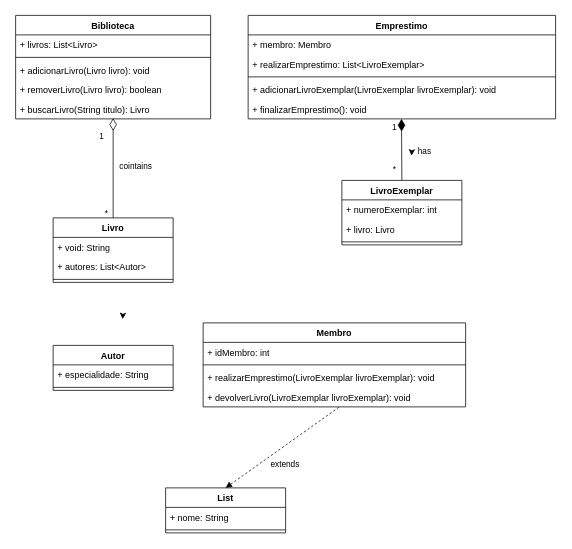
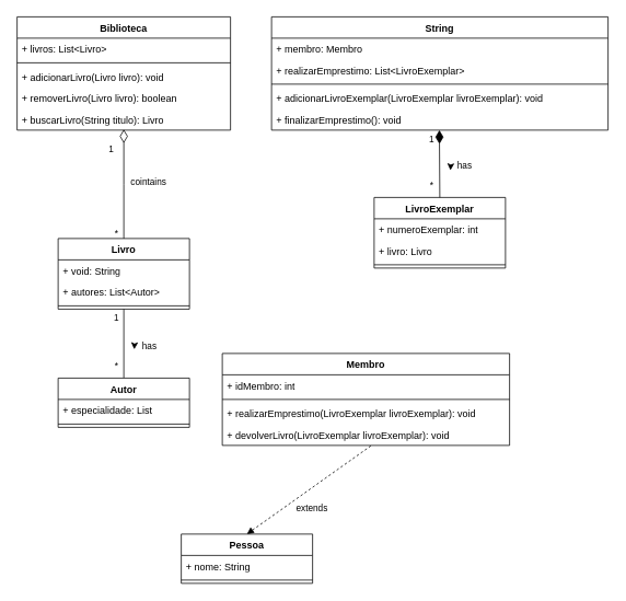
  <mxCell id="0" />
  <mxCell id="1" parent="0" />
  <mxCell id="2" value="Biblioteca" style="swimlane;fontStyle=1;align=center;verticalAlign=top;childLayout=stackLayout;horizontal=1;startSize=26;horizontalStack=0;resizeParent=1;resizeParentMax=0;resizeLast=0;collapsible=1;marginBottom=0;whiteSpace=wrap;html=1;" vertex="1" parent="1"><mxGeometry x="20" y="20" width="260" height="138" as="geometry" /></mxCell>
  <mxCell id="3" value="+ livros: List&amp;lt;Livro&amp;gt;" style="text;strokeColor=none;fillColor=none;align=left;verticalAlign=top;spacingLeft=4;spacingRight=4;overflow=hidden;rotatable=0;points=[[0,0.5],[1,0.5]];portConstraint=eastwest;whiteSpace=wrap;html=1;" vertex="1" parent="2"><mxGeometry y="26" width="260" height="26" as="geometry" /></mxCell>
  <mxCell id="4" value="" style="line;strokeWidth=1;fillColor=none;align=left;verticalAlign=middle;spacingTop=-1;spacingLeft=3;spacingRight=3;rotatable=0;labelPosition=right;points=[];portConstraint=eastwest;strokeColor=inherit;" vertex="1" parent="2"><mxGeometry y="52" width="260" height="8" as="geometry" /></mxCell>
  <mxCell id="5" value="+ adicionarLivro(Livro livro): void" style="text;strokeColor=none;fillColor=none;align=left;verticalAlign=top;spacingLeft=4;spacingRight=4;overflow=hidden;rotatable=0;points=[[0,0.5],[1,0.5]];portConstraint=eastwest;whiteSpace=wrap;html=1;" vertex="1" parent="2"><mxGeometry y="60" width="260" height="26" as="geometry" /></mxCell>
  <mxCell id="6" value="+ removerLivro(Livro livro): boolean" style="text;strokeColor=none;fillColor=none;align=left;verticalAlign=top;spacingLeft=4;spacingRight=4;overflow=hidden;rotatable=0;points=[[0,0.5],[1,0.5]];portConstraint=eastwest;whiteSpace=wrap;html=1;" vertex="1" parent="2"><mxGeometry y="86" width="260" height="26" as="geometry" /></mxCell>
  <mxCell id="7" value="+ buscarLivro(String titulo): Livro" style="text;strokeColor=none;fillColor=none;align=left;verticalAlign=top;spacingLeft=4;spacingRight=4;overflow=hidden;rotatable=0;points=[[0,0.5],[1,0.5]];portConstraint=eastwest;whiteSpace=wrap;html=1;" vertex="1" parent="2"><mxGeometry y="112" width="260" height="26" as="geometry" /></mxCell>
  <mxCell id="8" value="1" style="endArrow=none;html=1;endSize=12;startArrow=diamondThin;startSize=14;startFill=0;edgeStyle=orthogonalEdgeStyle;align=left;verticalAlign=bottom;rounded=0;exitX=0.5;exitY=0.962;exitDx=0;exitDy=0;exitPerimeter=0;endFill=0;" edge="1" parent="1" source="7"><mxGeometry x="-0.506" y="-20" relative="1" as="geometry"><mxPoint x="160" y="270" as="sourcePoint" /><mxPoint x="150" y="290" as="targetPoint" /><mxPoint as="offset" /></mxGeometry></mxCell>
  <mxCell id="9" value="cointains" style="edgeLabel;html=1;align=center;verticalAlign=middle;resizable=0;points=[];" vertex="1" connectable="0" parent="8"><mxGeometry x="0.812" y="1" relative="1" as="geometry"><mxPoint x="28" y="-57" as="offset" /></mxGeometry></mxCell>
  <mxCell id="10" value="*&lt;div&gt;&lt;br&gt;&lt;/div&gt;" style="edgeLabel;html=1;align=center;verticalAlign=middle;resizable=0;points=[];" vertex="1" connectable="0" parent="8"><mxGeometry x="0.693" y="-2" relative="1" as="geometry"><mxPoint x="-8" y="21" as="offset" /></mxGeometry></mxCell>
  <mxCell id="11" value="Livro" style="swimlane;fontStyle=1;align=center;verticalAlign=top;childLayout=stackLayout;horizontal=1;startSize=26;horizontalStack=0;resizeParent=1;resizeParentMax=0;resizeLast=0;collapsible=1;marginBottom=0;whiteSpace=wrap;html=1;" vertex="1" parent="1"><mxGeometry x="70" y="290" width="160" height="86" as="geometry" /></mxCell>
  <mxCell id="12" value="+ void: String" style="text;strokeColor=none;fillColor=none;align=left;verticalAlign=top;spacingLeft=4;spacingRight=4;overflow=hidden;rotatable=0;points=[[0,0.5],[1,0.5]];portConstraint=eastwest;whiteSpace=wrap;html=1;" vertex="1" parent="11"><mxGeometry y="26" width="160" height="26" as="geometry" /></mxCell>
  <mxCell id="13" value="+ autores: List&amp;lt;Autor&amp;gt;" style="text;strokeColor=none;fillColor=none;align=left;verticalAlign=top;spacingLeft=4;spacingRight=4;overflow=hidden;rotatable=0;points=[[0,0.5],[1,0.5]];portConstraint=eastwest;whiteSpace=wrap;html=1;" vertex="1" parent="11"><mxGeometry y="52" width="160" height="26" as="geometry" /></mxCell>
  <mxCell id="14" value="" style="line;strokeWidth=1;fillColor=none;align=left;verticalAlign=middle;spacingTop=-1;spacingLeft=3;spacingRight=3;rotatable=0;labelPosition=right;points=[];portConstraint=eastwest;strokeColor=inherit;" vertex="1" parent="11"><mxGeometry y="78" width="160" height="8" as="geometry" /></mxCell>
  <mxCell id="15" style="edgeStyle=orthogonalEdgeStyle;rounded=0;orthogonalLoop=1;jettySize=auto;html=1;" edge="1" parent="1"><mxGeometry relative="1" as="geometry"><mxPoint x="163" y="440" as="targetPoint" /><mxPoint x="163" y="440" as="sourcePoint" /></mxGeometry></mxCell>
+ <mxCell id="16" value="" style="endArrow=none;html=1;rounded=0;align=center;verticalAlign=bottom;labelBackgroundColor=none;exitX=0.5;exitY=1;exitDx=0;exitDy=0;entryX=0.5;entryY=0;entryDx=0;entryDy=0;" edge="1" parent="1" source="11" target="21"><mxGeometry relative="1" as="geometry"><mxPoint x="100" y="632" as="sourcePoint" /><mxPoint x="150" y="630" as="targetPoint" /></mxGeometry></mxCell>
+ <mxCell id="17" value="1" style="edgeLabel;html=1;align=center;verticalAlign=middle;resizable=0;points=[];" vertex="1" connectable="0" parent="16"><mxGeometry x="-0.326" y="-1" relative="1" as="geometry"><mxPoint x="-9" y="-18" as="offset" /></mxGeometry></mxCell>
+ <mxCell id="18" value="has" style="edgeLabel;html=1;align=center;verticalAlign=middle;resizable=0;points=[];" vertex="1" connectable="0" parent="16"><mxGeometry x="-0.25" y="3" relative="1" as="geometry"><mxPoint x="27" y="12" as="offset" /></mxGeometry></mxCell>
+ <mxCell id="19" value="*" style="edgeLabel;html=1;align=center;verticalAlign=middle;resizable=0;points=[];" vertex="1" connectable="0" parent="16"><mxGeometry x="0.619" y="-1" relative="1" as="geometry"><mxPoint x="-9" as="offset" /></mxGeometry></mxCell>
  <mxCell id="20" style="edgeStyle=orthogonalEdgeStyle;rounded=0;orthogonalLoop=1;jettySize=auto;html=1;entryX=1;entryY=0.5;entryDx=0;entryDy=0;" edge="1" parent="1"><mxGeometry relative="1" as="geometry"><mxPoint x="163" y="420" as="sourcePoint" /><mxPoint x="162.755" y="425.005" as="targetPoint" /></mxGeometry></mxCell>
  <mxCell id="21" value="Autor" style="swimlane;fontStyle=1;align=center;verticalAlign=top;childLayout=stackLayout;horizontal=1;startSize=26;horizontalStack=0;resizeParent=1;resizeParentMax=0;resizeLast=0;collapsible=1;marginBottom=0;whiteSpace=wrap;html=1;" vertex="1" parent="1"><mxGeometry x="70" y="460" width="160" height="60" as="geometry" /></mxCell>
- <mxCell id="22" value="+ especialidade: String" style="text;strokeColor=none;fillColor=none;align=left;verticalAlign=top;spacingLeft=4;spacingRight=4;overflow=hidden;rotatable=0;points=[[0,0.5],[1,0.5]];portConstraint=eastwest;whiteSpace=wrap;html=1;" vertex="1" parent="21"><mxGeometry y="26" width="160" height="26" as="geometry" /></mxCell>
+ <mxCell id="22" value="+ especialidade: List" style="text;strokeColor=none;fillColor=none;align=left;verticalAlign=top;spacingLeft=4;spacingRight=4;overflow=hidden;rotatable=0;points=[[0,0.5],[1,0.5]];portConstraint=eastwest;whiteSpace=wrap;html=1;" vertex="1" parent="21"><mxGeometry y="26" width="160" height="26" as="geometry" /></mxCell>
  <mxCell id="23" value="" style="line;strokeWidth=1;fillColor=none;align=left;verticalAlign=middle;spacingTop=-1;spacingLeft=3;spacingRight=3;rotatable=0;labelPosition=right;points=[];portConstraint=eastwest;strokeColor=inherit;" vertex="1" parent="21"><mxGeometry y="52" width="160" height="8" as="geometry" /></mxCell>
- <mxCell id="24" value="List" style="swimlane;fontStyle=1;align=center;verticalAlign=top;childLayout=stackLayout;horizontal=1;startSize=26;horizontalStack=0;resizeParent=1;resizeParentMax=0;resizeLast=0;collapsible=1;marginBottom=0;whiteSpace=wrap;html=1;" vertex="1" parent="1"><mxGeometry x="220" y="650" width="160" height="60" as="geometry" /></mxCell>
+ <mxCell id="24" value="Pessoa" style="swimlane;fontStyle=1;align=center;verticalAlign=top;childLayout=stackLayout;horizontal=1;startSize=26;horizontalStack=0;resizeParent=1;resizeParentMax=0;resizeLast=0;collapsible=1;marginBottom=0;whiteSpace=wrap;html=1;" vertex="1" parent="1"><mxGeometry x="220" y="650" width="160" height="60" as="geometry" /></mxCell>
  <mxCell id="25" value="+ nome: String" style="text;strokeColor=none;fillColor=none;align=left;verticalAlign=top;spacingLeft=4;spacingRight=4;overflow=hidden;rotatable=0;points=[[0,0.5],[1,0.5]];portConstraint=eastwest;whiteSpace=wrap;html=1;" vertex="1" parent="24"><mxGeometry y="26" width="160" height="26" as="geometry" /></mxCell>
  <mxCell id="26" value="" style="line;strokeWidth=1;fillColor=none;align=left;verticalAlign=middle;spacingTop=-1;spacingLeft=3;spacingRight=3;rotatable=0;labelPosition=right;points=[];portConstraint=eastwest;strokeColor=inherit;" vertex="1" parent="24"><mxGeometry y="52" width="160" height="8" as="geometry" /></mxCell>
- <mxCell id="27" value="Emprestimo" style="swimlane;fontStyle=1;align=center;verticalAlign=top;childLayout=stackLayout;horizontal=1;startSize=26;horizontalStack=0;resizeParent=1;resizeParentMax=0;resizeLast=0;collapsible=1;marginBottom=0;whiteSpace=wrap;html=1;" vertex="1" parent="1"><mxGeometry x="330" y="20" width="410" height="138" as="geometry" /></mxCell>
+ <mxCell id="27" value="String" style="swimlane;fontStyle=1;align=center;verticalAlign=top;childLayout=stackLayout;horizontal=1;startSize=26;horizontalStack=0;resizeParent=1;resizeParentMax=0;resizeLast=0;collapsible=1;marginBottom=0;whiteSpace=wrap;html=1;" vertex="1" parent="1"><mxGeometry x="330" y="20" width="410" height="138" as="geometry" /></mxCell>
  <mxCell id="28" value="+ membro: Membro" style="text;strokeColor=none;fillColor=none;align=left;verticalAlign=top;spacingLeft=4;spacingRight=4;overflow=hidden;rotatable=0;points=[[0,0.5],[1,0.5]];portConstraint=eastwest;whiteSpace=wrap;html=1;" vertex="1" parent="27"><mxGeometry y="26" width="410" height="26" as="geometry" /></mxCell>
  <mxCell id="29" value="+ realizarEmprestimo: List&amp;lt;LivroExemplar&amp;gt;" style="text;strokeColor=none;fillColor=none;align=left;verticalAlign=top;spacingLeft=4;spacingRight=4;overflow=hidden;rotatable=0;points=[[0,0.5],[1,0.5]];portConstraint=eastwest;whiteSpace=wrap;html=1;" vertex="1" parent="27"><mxGeometry y="52" width="410" height="26" as="geometry" /></mxCell>
  <mxCell id="30" value="" style="line;strokeWidth=1;fillColor=none;align=left;verticalAlign=middle;spacingTop=-1;spacingLeft=3;spacingRight=3;rotatable=0;labelPosition=right;points=[];portConstraint=eastwest;strokeColor=inherit;" vertex="1" parent="27"><mxGeometry y="78" width="410" height="8" as="geometry" /></mxCell>
  <mxCell id="31" value="+ adicionarLivroExemplar(LivroExemplar livroExemplar): void" style="text;strokeColor=none;fillColor=none;align=left;verticalAlign=top;spacingLeft=4;spacingRight=4;overflow=hidden;rotatable=0;points=[[0,0.5],[1,0.5]];portConstraint=eastwest;whiteSpace=wrap;html=1;" vertex="1" parent="27"><mxGeometry y="86" width="410" height="26" as="geometry" /></mxCell>
  <mxCell id="32" value="+ finalizarEmprestimo(): void" style="text;strokeColor=none;fillColor=none;align=left;verticalAlign=top;spacingLeft=4;spacingRight=4;overflow=hidden;rotatable=0;points=[[0,0.5],[1,0.5]];portConstraint=eastwest;whiteSpace=wrap;html=1;" vertex="1" parent="27"><mxGeometry y="112" width="410" height="26" as="geometry" /></mxCell>
  <mxCell id="33" value="LivroExemplar" style="swimlane;fontStyle=1;align=center;verticalAlign=top;childLayout=stackLayout;horizontal=1;startSize=26;horizontalStack=0;resizeParent=1;resizeParentMax=0;resizeLast=0;collapsible=1;marginBottom=0;whiteSpace=wrap;html=1;" vertex="1" parent="1"><mxGeometry x="455" y="240" width="160" height="86" as="geometry"><mxRectangle x="475" y="260" width="120" height="30" as="alternateBounds" /></mxGeometry></mxCell>
  <mxCell id="34" value="+ numeroExemplar: int" style="text;strokeColor=none;fillColor=none;align=left;verticalAlign=top;spacingLeft=4;spacingRight=4;overflow=hidden;rotatable=0;points=[[0,0.5],[1,0.5]];portConstraint=eastwest;whiteSpace=wrap;html=1;" vertex="1" parent="33"><mxGeometry y="26" width="160" height="26" as="geometry" /></mxCell>
  <mxCell id="35" value="+ livro: Livro" style="text;strokeColor=none;fillColor=none;align=left;verticalAlign=top;spacingLeft=4;spacingRight=4;overflow=hidden;rotatable=0;points=[[0,0.5],[1,0.5]];portConstraint=eastwest;whiteSpace=wrap;html=1;" vertex="1" parent="33"><mxGeometry y="52" width="160" height="26" as="geometry" /></mxCell>
  <mxCell id="36" value="" style="line;strokeWidth=1;fillColor=none;align=left;verticalAlign=middle;spacingTop=-1;spacingLeft=3;spacingRight=3;rotatable=0;labelPosition=right;points=[];portConstraint=eastwest;strokeColor=inherit;" vertex="1" parent="33"><mxGeometry y="78" width="160" height="8" as="geometry" /></mxCell>
  <mxCell id="37" value="" style="endArrow=none;html=1;rounded=0;align=center;verticalAlign=bottom;labelBackgroundColor=none;exitX=0.5;exitY=1;exitDx=0;exitDy=0;entryX=0.5;entryY=0;entryDx=0;entryDy=0;endFill=0;startArrow=diamondThin;startFill=1;startSize=14;endSize=12;" edge="1" parent="1" target="33"><mxGeometry relative="1" as="geometry"><mxPoint x="534.5" y="158" as="sourcePoint" /><mxPoint x="534.5" y="242" as="targetPoint" /></mxGeometry></mxCell>
  <mxCell id="38" value="1" style="edgeLabel;html=1;align=center;verticalAlign=middle;resizable=0;points=[];" vertex="1" connectable="0" parent="37"><mxGeometry x="-0.326" y="-1" relative="1" as="geometry"><mxPoint x="-9" y="-18" as="offset" /></mxGeometry></mxCell>
  <mxCell id="39" value="has" style="edgeLabel;html=1;align=center;verticalAlign=middle;resizable=0;points=[];" vertex="1" connectable="0" parent="37"><mxGeometry x="-0.25" y="3" relative="1" as="geometry"><mxPoint x="27" y="12" as="offset" /></mxGeometry></mxCell>
  <mxCell id="40" value="*" style="edgeLabel;html=1;align=center;verticalAlign=middle;resizable=0;points=[];" vertex="1" connectable="0" parent="37"><mxGeometry x="0.619" y="-1" relative="1" as="geometry"><mxPoint x="-9" as="offset" /></mxGeometry></mxCell>
  <mxCell id="41" style="edgeStyle=orthogonalEdgeStyle;rounded=0;orthogonalLoop=1;jettySize=auto;html=1;entryX=1;entryY=0.5;entryDx=0;entryDy=0;" edge="1" parent="1"><mxGeometry relative="1" as="geometry"><mxPoint x="548.245" y="202" as="sourcePoint" /><mxPoint x="548" y="207.005" as="targetPoint" /></mxGeometry></mxCell>
  <mxCell id="42" value="Membro" style="swimlane;fontStyle=1;align=center;verticalAlign=top;childLayout=stackLayout;horizontal=1;startSize=26;horizontalStack=0;resizeParent=1;resizeParentMax=0;resizeLast=0;collapsible=1;marginBottom=0;whiteSpace=wrap;html=1;" vertex="1" parent="1"><mxGeometry x="270" y="430" width="350" height="112" as="geometry" /></mxCell>
  <mxCell id="43" value="+ idMembro: int" style="text;strokeColor=none;fillColor=none;align=left;verticalAlign=top;spacingLeft=4;spacingRight=4;overflow=hidden;rotatable=0;points=[[0,0.5],[1,0.5]];portConstraint=eastwest;whiteSpace=wrap;html=1;" vertex="1" parent="42"><mxGeometry y="26" width="350" height="26" as="geometry" /></mxCell>
  <mxCell id="44" value="" style="line;strokeWidth=1;fillColor=none;align=left;verticalAlign=middle;spacingTop=-1;spacingLeft=3;spacingRight=3;rotatable=0;labelPosition=right;points=[];portConstraint=eastwest;strokeColor=inherit;" vertex="1" parent="42"><mxGeometry y="52" width="350" height="8" as="geometry" /></mxCell>
  <mxCell id="45" value="+ realizarEmprestimo(LivroExemplar livroExemplar): void" style="text;strokeColor=none;fillColor=none;align=left;verticalAlign=top;spacingLeft=4;spacingRight=4;overflow=hidden;rotatable=0;points=[[0,0.5],[1,0.5]];portConstraint=eastwest;whiteSpace=wrap;html=1;" vertex="1" parent="42"><mxGeometry y="60" width="350" height="26" as="geometry" /></mxCell>
  <mxCell id="46" value="+ devolverLivro(LivroExemplar livroExemplar): void" style="text;strokeColor=none;fillColor=none;align=left;verticalAlign=top;spacingLeft=4;spacingRight=4;overflow=hidden;rotatable=0;points=[[0,0.5],[1,0.5]];portConstraint=eastwest;whiteSpace=wrap;html=1;" vertex="1" parent="42"><mxGeometry y="86" width="350" height="26" as="geometry" /></mxCell>
  <mxCell id="47" value="extends" style="html=1;verticalAlign=bottom;endArrow=block;curved=0;rounded=0;exitX=0.517;exitY=1.022;exitDx=0;exitDy=0;exitPerimeter=0;entryX=0.5;entryY=0;entryDx=0;entryDy=0;dashed=1;" edge="1" parent="1" source="46" target="24"><mxGeometry x="0.171" y="28" width="80" relative="1" as="geometry"><mxPoint x="430" y="660" as="sourcePoint" /><mxPoint x="536" y="769" as="targetPoint" /><mxPoint as="offset" /></mxGeometry></mxCell>
